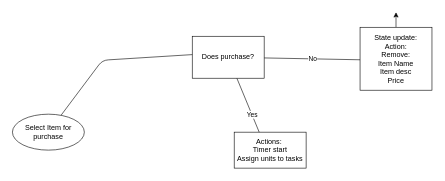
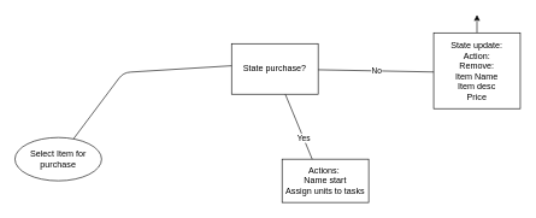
  <mxCell id="0" />
  <mxCell id="1" parent="0" />
  <mxCell id="2" style="edgeStyle=none;html=1;" edge="1" parent="1" source="3"><mxGeometry relative="1" as="geometry"><mxPoint x="330" y="90" as="targetPoint" /><Array as="points"><mxPoint x="170" y="100" /></Array></mxGeometry></mxCell>
  <mxCell id="3" value="Select Item for purchase" style="ellipse;whiteSpace=wrap;html=1;" vertex="1" parent="1"><mxGeometry x="20" y="190" width="120" height="60" as="geometry" /></mxCell>
  <mxCell id="4" style="edgeStyle=none;html=1;" edge="1" parent="1" source="8"><mxGeometry relative="1" as="geometry"><mxPoint x="440" y="240" as="targetPoint" /><Array as="points" /></mxGeometry></mxCell>
  <mxCell id="5" value="Yes" style="edgeLabel;html=1;align=center;verticalAlign=middle;resizable=0;points=[];" vertex="1" connectable="0" parent="4"><mxGeometry x="0.239" relative="1" as="geometry"><mxPoint x="-3" y="-8" as="offset" /></mxGeometry></mxCell>
  <mxCell id="6" style="edgeStyle=none;html=1;" edge="1" parent="1" source="8"><mxGeometry relative="1" as="geometry"><mxPoint x="640" y="100" as="targetPoint" /></mxGeometry></mxCell>
  <mxCell id="7" value="No" style="edgeLabel;html=1;align=center;verticalAlign=middle;resizable=0;points=[];" vertex="1" connectable="0" parent="6"><mxGeometry x="-0.19" relative="1" as="geometry"><mxPoint as="offset" /></mxGeometry></mxCell>
- <mxCell id="8" value="Does purchase?" style="whiteSpace=wrap;html=1;" vertex="1" parent="1"><mxGeometry x="320" y="60" width="120" height="70" as="geometry" /></mxCell>
- <mxCell id="9" value="Actions:&amp;nbsp;&lt;br&gt;Timer start&lt;br&gt;Assign units to tasks" style="rounded=0;whiteSpace=wrap;html=1;" vertex="1" parent="1"><mxGeometry x="390" y="220" width="120" height="60" as="geometry" /></mxCell>
+ <mxCell id="8" value="State purchase?" style="whiteSpace=wrap;html=1;" vertex="1" parent="1"><mxGeometry x="320" y="60" width="120" height="70" as="geometry" /></mxCell>
+ <mxCell id="9" value="Actions:&amp;nbsp;&lt;br&gt;Name start&lt;br&gt;Assign units to tasks" style="rounded=0;whiteSpace=wrap;html=1;" vertex="1" parent="1"><mxGeometry x="390" y="220" width="120" height="60" as="geometry" /></mxCell>
  <mxCell id="10" style="edgeStyle=none;html=1;" edge="1" parent="1" source="11"><mxGeometry relative="1" as="geometry"><mxPoint x="660" y="20" as="targetPoint" /></mxGeometry></mxCell>
  <mxCell id="11" value="State update:&lt;br&gt;Action:&lt;br&gt;Remove:&lt;br&gt;Item Name&lt;br&gt;Item desc&lt;br&gt;Price" style="rounded=0;whiteSpace=wrap;html=1;" vertex="1" parent="1"><mxGeometry x="600" y="45" width="120" height="105" as="geometry" /></mxCell>
